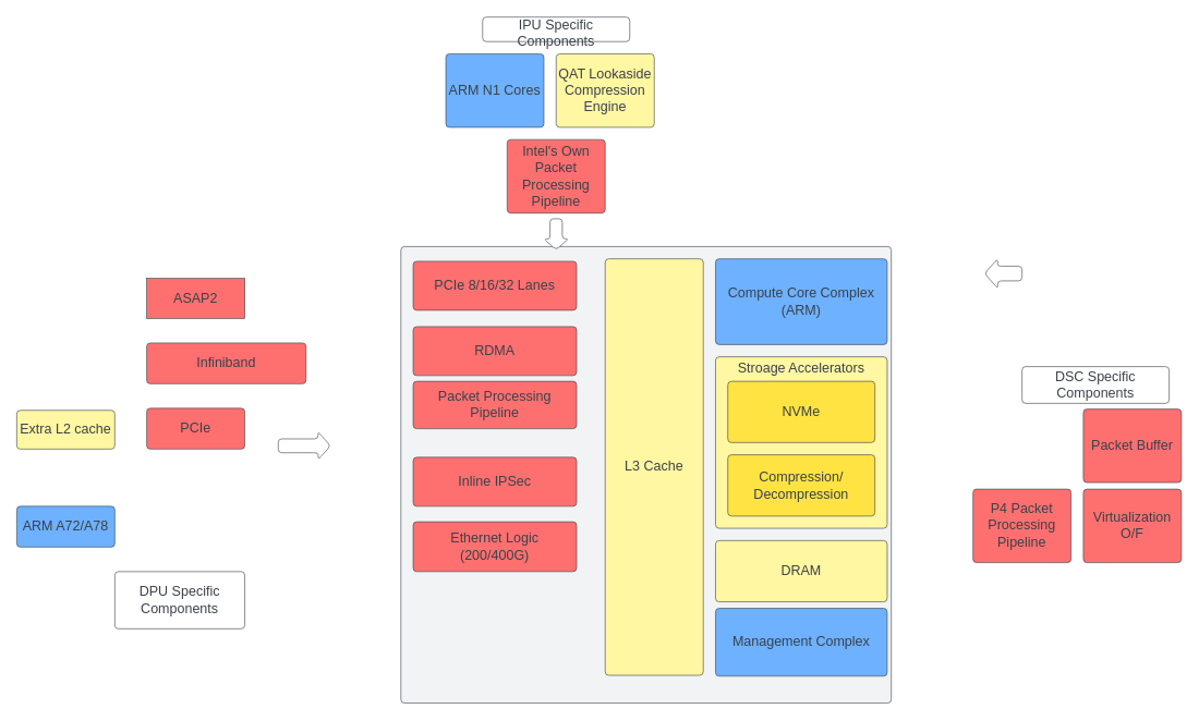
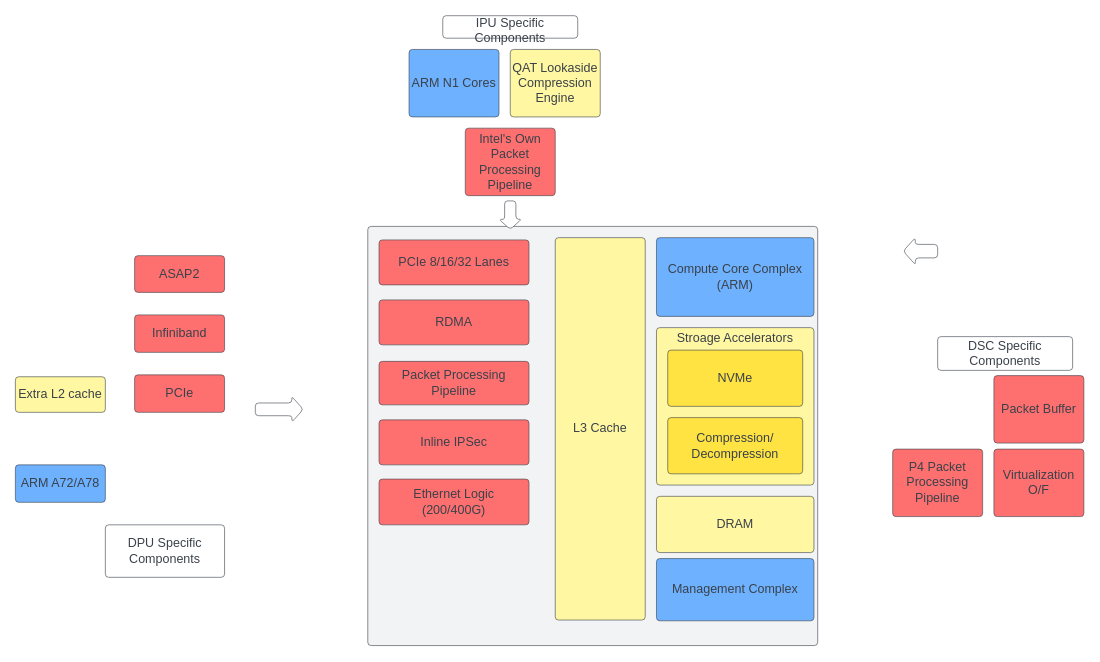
  <mxCell id="0" />
  <mxCell id="1" parent="0" />
  <mxCell id="2" value="" style="html=1;overflow=block;blockSpacing=1;whiteSpace=wrap;fontSize=13;spacing=3.8;strokeColor=#3a414a;strokeOpacity=100;fillOpacity=100;rounded=1;absoluteArcSize=1;arcSize=9;fillColor=#f2f3f5;strokeWidth=0.8;lucidId=J_6KgDlAqJw5;" vertex="1" parent="1"><mxGeometry x="490" y="301" width="600" height="559" as="geometry" /></mxCell>
  <mxCell id="3" value="PCIe 8/16/32 Lanes" style="html=1;overflow=block;blockSpacing=1;whiteSpace=wrap;fontSize=16.7;fontColor=#3a414a;spacing=3.8;strokeColor=#3a414a;strokeOpacity=100;fillOpacity=100;rounded=1;absoluteArcSize=1;arcSize=9;fillColor=#fe7070;strokeWidth=0.8;lucidId=1~6K_v-VPYom;" vertex="1" parent="1"><mxGeometry x="505" y="319" width="200" height="60" as="geometry" /></mxCell>
  <mxCell id="4" value="RDMA" style="html=1;overflow=block;blockSpacing=1;whiteSpace=wrap;fontSize=16.7;fontColor=#3a414a;spacing=3.8;strokeColor=#3a414a;strokeOpacity=100;fillOpacity=100;rounded=1;absoluteArcSize=1;arcSize=9;fillColor=#fe7070;strokeWidth=0.8;lucidId=~~6K7ca9YZYn;" vertex="1" parent="1"><mxGeometry x="505" y="399" width="200" height="60" as="geometry" /></mxCell>
- <mxCell id="5" value="Packet Processing Pipeline" style="html=1;overflow=block;blockSpacing=1;whiteSpace=wrap;fontSize=16.7;fontColor=#3a414a;spacing=3.8;strokeColor=#3a414a;strokeOpacity=100;fillOpacity=100;rounded=1;absoluteArcSize=1;arcSize=9;fillColor=#fe7070;strokeWidth=0.8;lucidId=ca7KPe8sUfcH;" vertex="1" parent="1"><mxGeometry x="505" y="466" width="200" height="58" as="geometry" /></mxCell>
+ <mxCell id="5" value="Packet Processing Pipeline" style="html=1;overflow=block;blockSpacing=1;whiteSpace=wrap;fontSize=16.7;fontColor=#3a414a;spacing=3.8;strokeColor=#3a414a;strokeOpacity=100;fillOpacity=100;rounded=1;absoluteArcSize=1;arcSize=9;fillColor=#fe7070;strokeWidth=0.8;lucidId=ca7KPe8sUfcH;" vertex="1" parent="1"><mxGeometry x="505" y="481" width="200" height="58" as="geometry" /></mxCell>
  <mxCell id="6" value="Inline IPSec " style="html=1;overflow=block;blockSpacing=1;whiteSpace=wrap;fontSize=16.7;fontColor=#3a414a;spacing=3.8;strokeColor=#3a414a;strokeOpacity=100;fillOpacity=100;rounded=1;absoluteArcSize=1;arcSize=9;fillColor=#fe7070;strokeWidth=0.8;lucidId=fa7K2U30uZY5;" vertex="1" parent="1"><mxGeometry x="505" y="559" width="200" height="60" as="geometry" /></mxCell>
  <mxCell id="7" value="&lt;div&gt;Ethernet Logic&lt;/div&gt;&lt;div&gt;(200/400G)&lt;/div&gt;" style="html=1;overflow=block;blockSpacing=1;whiteSpace=wrap;fontSize=16.7;fontColor=#3a414a;spacing=3.8;strokeColor=#3a414a;strokeOpacity=100;fillOpacity=100;rounded=1;absoluteArcSize=1;arcSize=9;fillColor=#fe7070;strokeWidth=0.8;lucidId=ja7KJcIPla4~;" vertex="1" parent="1"><mxGeometry x="505" y="638" width="200" height="61" as="geometry" /></mxCell>
  <mxCell id="8" value="L3 Cache" style="html=1;overflow=block;blockSpacing=1;whiteSpace=wrap;fontSize=16.7;fontColor=#3a414a;spacing=3.8;strokeColor=#3a414a;strokeOpacity=100;fillOpacity=100;rounded=1;absoluteArcSize=1;arcSize=9;fillColor=#fff7a1;strokeWidth=0.8;lucidId=ra7KsMhs7qSS;" vertex="1" parent="1"><mxGeometry x="740" y="316" width="120" height="510" as="geometry" /></mxCell>
  <mxCell id="9" value="Compute Core Complex (ARM)" style="html=1;overflow=block;blockSpacing=1;whiteSpace=wrap;fontSize=16.7;fontColor=#3a414a;spacing=3.8;strokeColor=#3a414a;strokeOpacity=100;fillOpacity=100;rounded=1;absoluteArcSize=1;arcSize=9;fillColor=#6db1ff;strokeWidth=0.8;lucidId=Ca7KuzQSQbgJ;" vertex="1" parent="1"><mxGeometry x="875" y="316" width="210" height="105" as="geometry" /></mxCell>
  <mxCell id="10" value="Stroage Accelerators&#10;&#10;&#10;&#10;&#10;&#10;&#10;&#10;&#10;" style="html=1;overflow=block;blockSpacing=1;whiteSpace=wrap;fontSize=16.7;fontColor=#3a414a;spacing=3.8;strokeColor=#3a414a;strokeOpacity=100;fillOpacity=100;rounded=1;absoluteArcSize=1;arcSize=9;fillColor=#fff7a1;strokeWidth=0.8;lucidId=Ka7Ksj5y~ITB;" vertex="1" parent="1"><mxGeometry x="875" y="436" width="210" height="210" as="geometry" /></mxCell>
  <mxCell id="11" value="NVMe" style="html=1;overflow=block;blockSpacing=1;whiteSpace=wrap;fontSize=16.7;fontColor=#3a414a;spacing=3.8;strokeColor=#3a414a;strokeOpacity=100;fillOpacity=100;rounded=1;absoluteArcSize=1;arcSize=9;fillColor=#ffe342;strokeWidth=0.8;lucidId=Ua7KMCPptFoE;" vertex="1" parent="1"><mxGeometry x="890" y="466" width="180" height="75" as="geometry" /></mxCell>
  <mxCell id="12" value="Compression/&#10;Decompression" style="html=1;overflow=block;blockSpacing=1;whiteSpace=wrap;fontSize=16.7;fontColor=#3a414a;spacing=3.8;strokeColor=#3a414a;strokeOpacity=100;fillOpacity=100;rounded=1;absoluteArcSize=1;arcSize=9;fillColor=#ffe342;strokeWidth=0.8;lucidId=pb7KfrjJ54s0;" vertex="1" parent="1"><mxGeometry x="890" y="556" width="180" height="75" as="geometry" /></mxCell>
  <mxCell id="13" value="DRAM" style="html=1;overflow=block;blockSpacing=1;whiteSpace=wrap;fontSize=16.7;fontColor=#3a414a;spacing=3.8;strokeColor=#3a414a;strokeOpacity=100;fillOpacity=100;rounded=1;absoluteArcSize=1;arcSize=9;fillColor=#fff7a1;strokeWidth=0.8;lucidId=ub7KovHv9te5;" vertex="1" parent="1"><mxGeometry x="875" y="661" width="210" height="75" as="geometry" /></mxCell>
  <mxCell id="14" value="Management Complex" style="html=1;overflow=block;blockSpacing=1;whiteSpace=wrap;fontSize=16.7;fontColor=#3a414a;spacing=3.8;strokeColor=#3a414a;strokeOpacity=100;fillOpacity=100;rounded=1;absoluteArcSize=1;arcSize=9;fillColor=#6db1ff;strokeWidth=0.8;lucidId=Fb7Kvabg3F.T;" vertex="1" parent="1"><mxGeometry x="875" y="744" width="210" height="83" as="geometry" /></mxCell>
  <mxCell id="15" value="DPU Specific Components" style="html=1;overflow=block;blockSpacing=1;whiteSpace=wrap;fontSize=16.7;fontColor=#3a414a;spacing=0;strokeColor=#3a414a;strokeOpacity=100;rounded=1;absoluteArcSize=1;arcSize=9;strokeWidth=0.8;fillColor=none;lucidId=qf7K-DBIZfdI;" vertex="1" parent="1"><mxGeometry x="140" y="699" width="159" height="70" as="geometry" /></mxCell>
  <mxCell id="16" value="Extra L2 cache" style="html=1;overflow=block;blockSpacing=1;whiteSpace=wrap;fontSize=16.7;fontColor=#3a414a;spacing=3.8;strokeColor=#3a414a;strokeOpacity=100;fillOpacity=100;rounded=1;absoluteArcSize=1;arcSize=9;fillColor=#fff7a1;strokeWidth=0.8;lucidId=Pf7KRGZFpsQQ;" vertex="1" parent="1"><mxGeometry x="20" y="501.5" width="120" height="47.5" as="geometry" /></mxCell>
- <mxCell id="17" value="Infiniband" style="html=1;overflow=block;blockSpacing=1;whiteSpace=wrap;fontSize=16.7;fontColor=#3a414a;spacing=3.8;strokeColor=#3a414a;strokeOpacity=100;fillOpacity=100;rounded=1;absoluteArcSize=1;arcSize=9;fillColor=#fe7070;strokeWidth=0.8;lucidId=4f7KCMOoXnRB;" vertex="1" parent="1"><mxGeometry x="179" y="419" width="195" height="50" as="geometry" /></mxCell>
+ <mxCell id="17" value="Infiniband" style="html=1;overflow=block;blockSpacing=1;whiteSpace=wrap;fontSize=16.7;fontColor=#3a414a;spacing=3.8;strokeColor=#3a414a;strokeOpacity=100;fillOpacity=100;rounded=1;absoluteArcSize=1;arcSize=9;fillColor=#fe7070;strokeWidth=0.8;lucidId=4f7KCMOoXnRB;" vertex="1" parent="1"><mxGeometry x="179" y="419" width="120" height="50" as="geometry" /></mxCell>
  <mxCell id="18" value="PCIe" style="html=1;overflow=block;blockSpacing=1;whiteSpace=wrap;fontSize=16.7;fontColor=#3a414a;spacing=3.8;strokeColor=#3a414a;strokeOpacity=100;fillOpacity=100;rounded=1;absoluteArcSize=1;arcSize=9;fillColor=#fe7070;strokeWidth=0.8;lucidId=Kg7K8J8wvwgD;" vertex="1" parent="1"><mxGeometry x="179" y="499" width="120" height="50" as="geometry" /></mxCell>
  <mxCell id="19" value="ARM A72/A78" style="html=1;overflow=block;blockSpacing=1;whiteSpace=wrap;fontSize=16.7;fontColor=#3a414a;spacing=3.8;strokeColor=#3a414a;strokeOpacity=100;fillOpacity=100;rounded=1;absoluteArcSize=1;arcSize=9;fillColor=#6db1ff;strokeWidth=0.8;lucidId=sh7KJBoUY7kG;" vertex="1" parent="1"><mxGeometry x="20" y="619" width="120" height="50" as="geometry" /></mxCell>
- <mxCell id="20" value="ASAP2" style="html=1;overflow=block;blockSpacing=1;whiteSpace=wrap;fontSize=16.7;fontColor=#3a414a;spacing=3.8;strokeColor=#3a414a;strokeOpacity=100;fillOpacity=100;absoluteArcSize=1;arcSize=9;fillColor=#fe7070;strokeWidth=0.8;lucidId=Mh7KUEA48Xec;rounded=0;" vertex="1" parent="1"><mxGeometry x="179" y="340" width="120" height="49" as="geometry" /></mxCell>
+ <mxCell id="20" value="ASAP2" style="html=1;overflow=block;blockSpacing=1;whiteSpace=wrap;fontSize=16.7;fontColor=#3a414a;spacing=3.8;strokeColor=#3a414a;strokeOpacity=100;fillOpacity=100;rounded=1;absoluteArcSize=1;arcSize=9;fillColor=#fe7070;strokeWidth=0.8;lucidId=Mh7KUEA48Xec;" vertex="1" parent="1"><mxGeometry x="179" y="340" width="120" height="49" as="geometry" /></mxCell>
  <mxCell id="21" value="" style="shape=singleArrow;arrowWidth=0.5;arrowSize=0.239;whiteSpace=wrap;fontSize=13;spacing=3.8;strokeColor=#3a414a;strokeOpacity=100;rounded=1;absoluteArcSize=1;arcSize=9;strokeWidth=0.8;html=1;" vertex="1" parent="1"><mxGeometry x="340" y="528" width="64" height="34" as="geometry" /></mxCell>
  <mxCell id="22" value="IPU Specific Components" style="html=1;overflow=block;blockSpacing=1;whiteSpace=wrap;fontSize=16.7;fontColor=#3a414a;spacing=0;strokeColor=#3a414a;strokeOpacity=100;rounded=1;absoluteArcSize=1;arcSize=9;strokeWidth=0.8;fillColor=none;lucidId=ri7K1vzS3uZC;" vertex="1" parent="1"><mxGeometry x="590" y="20" width="180" height="30" as="geometry" /></mxCell>
  <mxCell id="23" value="ARM N1 Cores" style="html=1;overflow=block;blockSpacing=1;whiteSpace=wrap;fontSize=16.7;fontColor=#3a414a;spacing=3.8;strokeColor=#3a414a;strokeOpacity=100;fillOpacity=100;rounded=1;absoluteArcSize=1;arcSize=9;fillColor=#6db1ff;strokeWidth=0.8;lucidId=Si7K8_.rMDjy;" vertex="1" parent="1"><mxGeometry x="545" y="65" width="120" height="90" as="geometry" /></mxCell>
  <mxCell id="24" value="QAT Lookaside Compression&#10;Engine" style="html=1;overflow=block;blockSpacing=1;whiteSpace=wrap;fontSize=16.7;fontColor=#3a414a;spacing=3.8;strokeColor=#3a414a;strokeOpacity=100;fillOpacity=100;rounded=1;absoluteArcSize=1;arcSize=9;fillColor=#fff7a1;strokeWidth=0.8;lucidId=3i7Kj4LM_MjJ;" vertex="1" parent="1"><mxGeometry x="680" y="65" width="120" height="90" as="geometry" /></mxCell>
  <mxCell id="25" value="Intel's Own Packet Processing Pipeline" style="html=1;overflow=block;blockSpacing=1;whiteSpace=wrap;fontSize=16.7;fontColor=#3a414a;spacing=3.8;strokeColor=#3a414a;strokeOpacity=100;fillOpacity=100;rounded=1;absoluteArcSize=1;arcSize=9;fillColor=#fe7070;strokeWidth=0.8;lucidId=qj7K5_eP9HW0;" vertex="1" parent="1"><mxGeometry x="620" y="170" width="120" height="90" as="geometry" /></mxCell>
  <mxCell id="26" value="" style="shape=singleArrow;arrowWidth=0.5;arrowSize=0.355;whiteSpace=wrap;fontSize=13;spacing=3.8;strokeColor=#3a414a;strokeOpacity=100;rounded=1;absoluteArcSize=1;arcSize=9;rotation=90;strokeWidth=0.8;html=1;" vertex="1" parent="1"><mxGeometry x="661" y="271" width="38" height="30" as="geometry" /></mxCell>
  <mxCell id="27" value="DSC Specific&#10;Components" style="html=1;overflow=block;blockSpacing=1;whiteSpace=wrap;fontSize=16.7;fontColor=#3a414a;spacing=0;strokeColor=#3a414a;strokeOpacity=100;rounded=1;absoluteArcSize=1;arcSize=9;strokeWidth=0.8;fillColor=none;lucidId=ok7K.~etr-y3;" vertex="1" parent="1"><mxGeometry x="1250" y="448" width="180" height="45" as="geometry" /></mxCell>
  <mxCell id="28" value="Packet Buffer" style="html=1;overflow=block;blockSpacing=1;whiteSpace=wrap;fontSize=16.7;fontColor=#3a414a;spacing=3.8;strokeColor=#3a414a;strokeOpacity=100;fillOpacity=100;rounded=1;absoluteArcSize=1;arcSize=9;fillColor=#fe7070;strokeWidth=0.8;lucidId=Uk7KYRQGzdn0;" vertex="1" parent="1"><mxGeometry x="1325" y="500" width="120" height="90" as="geometry" /></mxCell>
  <mxCell id="29" value="P4 Packet Processing Pipeline" style="html=1;overflow=block;blockSpacing=1;whiteSpace=wrap;fontSize=16.7;fontColor=#3a414a;spacing=3.8;strokeColor=#3a414a;strokeOpacity=100;fillOpacity=100;rounded=1;absoluteArcSize=1;arcSize=9;fillColor=#fe7070;strokeWidth=0.8;lucidId=dl7KcVr99zaX;" vertex="1" parent="1"><mxGeometry x="1190" y="598" width="120" height="90" as="geometry" /></mxCell>
  <mxCell id="30" value="Virtualization O/F" style="html=1;overflow=block;blockSpacing=1;whiteSpace=wrap;fontSize=16.7;fontColor=#3a414a;spacing=3.8;strokeColor=#3a414a;strokeOpacity=100;fillOpacity=100;rounded=1;absoluteArcSize=1;arcSize=9;fillColor=#fe7070;strokeWidth=0.8;lucidId=Al7Kq7aU~b79;" vertex="1" parent="1"><mxGeometry x="1325" y="598" width="120" height="90" as="geometry" /></mxCell>
  <mxCell id="31" value="" style="shape=singleArrow;arrowWidth=0.5;arrowSize=0.352;whiteSpace=wrap;fontSize=13;spacing=3.8;strokeColor=#3a414a;strokeOpacity=100;rounded=1;absoluteArcSize=1;arcSize=9;rotation=180;strokeWidth=0.8;html=1;" vertex="1" parent="1"><mxGeometry x="1204" y="316" width="46" height="36" as="geometry" /></mxCell>
